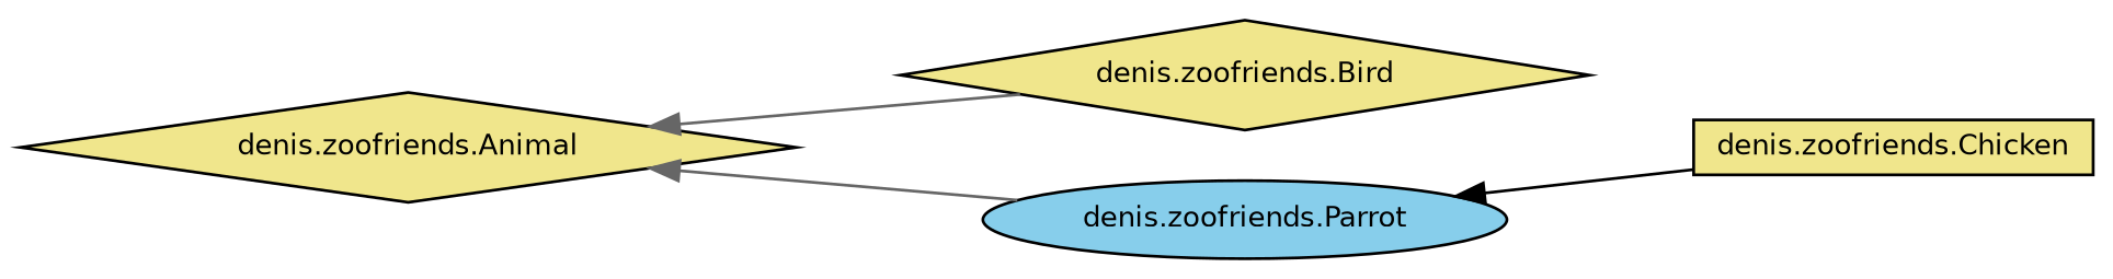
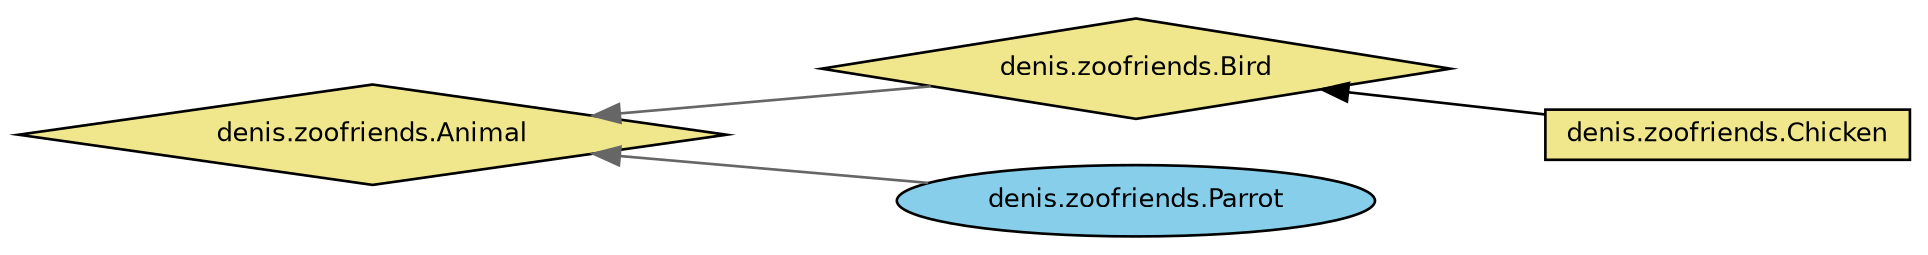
  digraph {
    rankdir=LR
    node [color=black fillcolor=khaki fontname=Helvetica fontsize=10 shape=diamond style=filled]
    edge [color=gray40 dir=back fontname=Helvetica fontsize=10 labelfontname=Helvetica labelfontsize=10 style=solid]
    n1 [fontcolor=black height=0.2 label="denis.zoofriends.Bird" width=0.4]
    n2 [height=0.2 label="denis.zoofriends.Chicken" shape=box width=0.4]
    n3 [fillcolor=skyblue height=0.2 label="denis.zoofriends.Parrot" shape=ellipse width=0.4]
    n4 [height=0.2 label="denis.zoofriends.Animal" width=0.4]
-   n3 -> n2 [color=black]
+   n1 -> n2 [color=black]
    n4 -> n1
    n4 -> n3
  }
